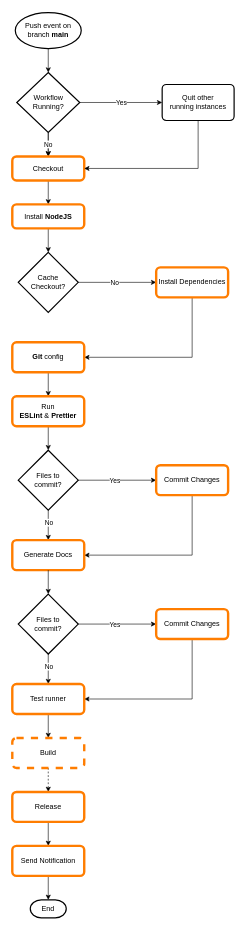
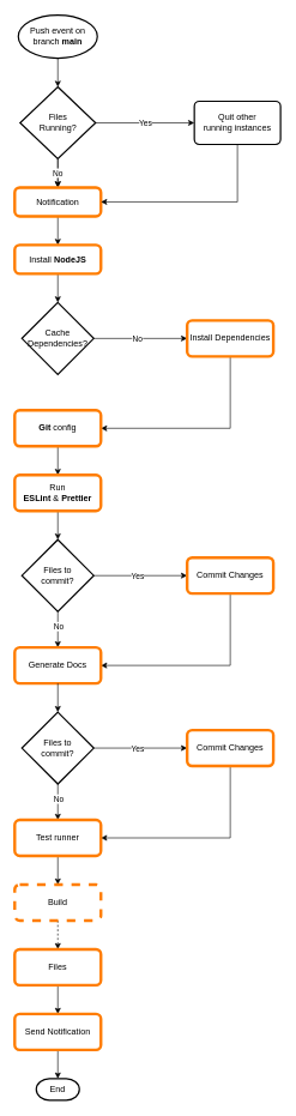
  <mxCell id="0" />
  <mxCell id="1" parent="0" />
  <mxCell id="2" style="edgeStyle=orthogonalEdgeStyle;rounded=0;orthogonalLoop=1;jettySize=auto;html=1;exitX=0.5;exitY=1;exitDx=0;exitDy=0;exitPerimeter=0;" edge="1" parent="1" source="10" target="7"><mxGeometry relative="1" as="geometry"><mxPoint x="140" y="80" as="sourcePoint" /></mxGeometry></mxCell>
  <mxCell id="3" style="edgeStyle=orthogonalEdgeStyle;rounded=0;orthogonalLoop=1;jettySize=auto;html=1;entryX=0;entryY=0.5;entryDx=0;entryDy=0;" edge="1" parent="1" source="7" target="48"><mxGeometry relative="1" as="geometry"><mxPoint x="270" y="170" as="targetPoint" /></mxGeometry></mxCell>
  <mxCell id="4" value="Yes" style="edgeLabel;html=1;align=center;verticalAlign=middle;resizable=0;points=[];" vertex="1" connectable="0" parent="3"><mxGeometry x="0.139" y="3" relative="1" as="geometry"><mxPoint x="-9" y="3" as="offset" /></mxGeometry></mxCell>
  <mxCell id="5" value="" style="edgeStyle=orthogonalEdgeStyle;rounded=0;orthogonalLoop=1;jettySize=auto;html=1;entryX=0.5;entryY=0;entryDx=0;entryDy=0;" edge="1" parent="1" source="7" target="9"><mxGeometry relative="1" as="geometry"><mxPoint x="140" y="320" as="targetPoint" /></mxGeometry></mxCell>
  <mxCell id="6" value="No" style="edgeStyle=orthogonalEdgeStyle;rounded=0;orthogonalLoop=1;jettySize=auto;html=1;" edge="1" parent="1" source="7" target="9"><mxGeometry relative="1" as="geometry"><mxPoint as="offset" /></mxGeometry></mxCell>
- <mxCell id="7" value="Workflow&lt;br&gt;Running?" style="strokeWidth=2;html=1;shape=mxgraph.flowchart.decision;whiteSpace=wrap;" vertex="1" parent="1"><mxGeometry x="27.5" y="120" width="105" height="100" as="geometry" /></mxCell>
+ <mxCell id="7" value="Files&lt;br&gt;Running?" style="strokeWidth=2;html=1;shape=mxgraph.flowchart.decision;whiteSpace=wrap;" vertex="1" parent="1"><mxGeometry x="27.5" y="120" width="105" height="100" as="geometry" /></mxCell>
  <mxCell id="8" style="edgeStyle=orthogonalEdgeStyle;rounded=0;orthogonalLoop=1;jettySize=auto;html=1;exitX=0.5;exitY=1;exitDx=0;exitDy=0;entryX=0.5;entryY=0;entryDx=0;entryDy=0;" edge="1" parent="1" source="9" target="12"><mxGeometry relative="1" as="geometry" /></mxCell>
- <mxCell id="9" value="Checkout" style="rounded=1;whiteSpace=wrap;html=1;absoluteArcSize=1;arcSize=14;strokeWidth=4;strokeColor=#ff7d00;" vertex="1" parent="1"><mxGeometry x="20" y="260" width="120" height="40" as="geometry" /></mxCell>
+ <mxCell id="9" value="Notification" style="rounded=1;whiteSpace=wrap;html=1;absoluteArcSize=1;arcSize=14;strokeWidth=4;strokeColor=#ff7d00;" vertex="1" parent="1"><mxGeometry x="20" y="260" width="120" height="40" as="geometry" /></mxCell>
  <mxCell id="10" value="Push event on branch &lt;b&gt;main&lt;/b&gt;" style="strokeWidth=2;html=1;shape=mxgraph.flowchart.start_1;whiteSpace=wrap;" vertex="1" parent="1"><mxGeometry x="25" width="110" height="60" as="geometry" y="20" /></mxCell>
  <mxCell id="11" style="edgeStyle=orthogonalEdgeStyle;rounded=0;orthogonalLoop=1;jettySize=auto;html=1;exitX=0.5;exitY=1;exitDx=0;exitDy=0;" edge="1" parent="1" source="12" target="15"><mxGeometry relative="1" as="geometry"><mxPoint x="80" y="420" as="targetPoint" /></mxGeometry></mxCell>
  <mxCell id="12" value="Install &lt;b&gt;NodeJS&lt;/b&gt;" style="rounded=1;whiteSpace=wrap;html=1;absoluteArcSize=1;arcSize=14;strokeWidth=4;strokeColor=#ff7d00;" vertex="1" parent="1"><mxGeometry x="20" y="340" width="120" height="40" as="geometry" /></mxCell>
  <mxCell id="13" style="edgeStyle=orthogonalEdgeStyle;rounded=0;orthogonalLoop=1;jettySize=auto;html=1;exitX=1;exitY=0.5;exitDx=0;exitDy=0;exitPerimeter=0;entryX=0;entryY=0.5;entryDx=0;entryDy=0;" edge="1" parent="1" source="15" target="17"><mxGeometry relative="1" as="geometry" /></mxCell>
  <mxCell id="14" value="No" style="edgeLabel;html=1;align=center;verticalAlign=middle;resizable=0;points=[];" vertex="1" connectable="0" parent="13"><mxGeometry x="-0.139" relative="1" as="geometry"><mxPoint x="4" as="offset" /></mxGeometry></mxCell>
- <mxCell id="15" value="Cache&lt;br&gt;Checkout?" style="strokeWidth=2;html=1;shape=mxgraph.flowchart.decision;whiteSpace=wrap;" vertex="1" parent="1"><mxGeometry x="30" y="420" width="100" height="100" as="geometry" /></mxCell>
+ <mxCell id="15" value="Cache&lt;br&gt;Dependencies?" style="strokeWidth=2;html=1;shape=mxgraph.flowchart.decision;whiteSpace=wrap;" vertex="1" parent="1"><mxGeometry x="30" y="420" width="100" height="100" as="geometry" /></mxCell>
  <mxCell id="16" style="edgeStyle=orthogonalEdgeStyle;rounded=0;orthogonalLoop=1;jettySize=auto;html=1;exitX=0.5;exitY=1;exitDx=0;exitDy=0;entryX=1;entryY=0.5;entryDx=0;entryDy=0;" edge="1" parent="1" source="17" target="19"><mxGeometry relative="1" as="geometry" /></mxCell>
  <mxCell id="17" value="Install Dependencies" style="rounded=1;whiteSpace=wrap;html=1;absoluteArcSize=1;arcSize=14;strokeWidth=4;strokeColor=#ff7d00;" vertex="1" parent="1"><mxGeometry x="260" y="445" width="120" height="50" as="geometry" /></mxCell>
  <mxCell id="18" style="edgeStyle=orthogonalEdgeStyle;rounded=0;orthogonalLoop=1;jettySize=auto;html=1;exitX=0.5;exitY=1;exitDx=0;exitDy=0;entryX=0.5;entryY=0;entryDx=0;entryDy=0;" edge="1" parent="1" source="19" target="21"><mxGeometry relative="1" as="geometry" /></mxCell>
  <mxCell id="19" value="&lt;b&gt;Git &lt;/b&gt;config" style="rounded=1;whiteSpace=wrap;html=1;absoluteArcSize=1;arcSize=14;strokeWidth=4;strokeColor=#ff7d00;" vertex="1" parent="1"><mxGeometry x="20" y="570" width="120" height="50" as="geometry" /></mxCell>
  <mxCell id="20" style="edgeStyle=orthogonalEdgeStyle;rounded=0;orthogonalLoop=1;jettySize=auto;html=1;exitX=0.5;exitY=1;exitDx=0;exitDy=0;entryX=0.5;entryY=0;entryDx=0;entryDy=0;entryPerimeter=0;" edge="1" parent="1" source="21" target="26"><mxGeometry relative="1" as="geometry" /></mxCell>
  <mxCell id="21" value="Run &lt;br&gt;&lt;b&gt;ESLint &lt;/b&gt;&amp;amp;&lt;b&gt; Prettier&lt;/b&gt;" style="rounded=1;whiteSpace=wrap;html=1;absoluteArcSize=1;arcSize=14;strokeWidth=4;strokeColor=#ff7d00;" vertex="1" parent="1"><mxGeometry x="20" y="660" width="120" height="50" as="geometry" /></mxCell>
  <mxCell id="22" style="edgeStyle=orthogonalEdgeStyle;rounded=0;orthogonalLoop=1;jettySize=auto;html=1;exitX=1;exitY=0.5;exitDx=0;exitDy=0;exitPerimeter=0;entryX=0;entryY=0.5;entryDx=0;entryDy=0;" edge="1" parent="1" source="26" target="28"><mxGeometry relative="1" as="geometry" /></mxCell>
  <mxCell id="23" value="Yes" style="edgeLabel;html=1;align=center;verticalAlign=middle;resizable=0;points=[];" vertex="1" connectable="0" parent="22"><mxGeometry x="0.2" y="1" relative="1" as="geometry"><mxPoint x="-18" y="1" as="offset" /></mxGeometry></mxCell>
  <mxCell id="24" style="edgeStyle=orthogonalEdgeStyle;rounded=0;orthogonalLoop=1;jettySize=auto;html=1;exitX=0.5;exitY=1;exitDx=0;exitDy=0;exitPerimeter=0;entryX=0.5;entryY=0;entryDx=0;entryDy=0;" edge="1" parent="1" source="26" target="29"><mxGeometry relative="1" as="geometry" /></mxCell>
  <mxCell id="25" value="No" style="edgeLabel;html=1;align=center;verticalAlign=middle;resizable=0;points=[];" vertex="1" connectable="0" parent="24"><mxGeometry x="-0.54" y="-4" relative="1" as="geometry"><mxPoint x="4" y="8" as="offset" /></mxGeometry></mxCell>
  <mxCell id="26" value="Files to&lt;br&gt;commit?" style="strokeWidth=2;html=1;shape=mxgraph.flowchart.decision;whiteSpace=wrap;" vertex="1" parent="1"><mxGeometry x="30" y="750" width="100" height="100" as="geometry" /></mxCell>
  <mxCell id="27" style="edgeStyle=orthogonalEdgeStyle;rounded=0;orthogonalLoop=1;jettySize=auto;html=1;exitX=0.5;exitY=1;exitDx=0;exitDy=0;entryX=1;entryY=0.5;entryDx=0;entryDy=0;" edge="1" parent="1" source="28" target="29"><mxGeometry relative="1" as="geometry" /></mxCell>
  <mxCell id="28" value="Commit Changes" style="rounded=1;whiteSpace=wrap;html=1;absoluteArcSize=1;arcSize=14;strokeWidth=4;strokeColor=#ff7d00;" vertex="1" parent="1"><mxGeometry x="260" y="775" width="120" height="50" as="geometry" /></mxCell>
  <mxCell id="29" value="Generate Docs" style="rounded=1;whiteSpace=wrap;html=1;absoluteArcSize=1;arcSize=14;strokeWidth=4;strokeColor=#ff7d00;" vertex="1" parent="1"><mxGeometry x="20" y="900" width="120" height="50" as="geometry" /></mxCell>
  <mxCell id="30" style="edgeStyle=orthogonalEdgeStyle;rounded=0;orthogonalLoop=1;jettySize=auto;html=1;entryX=0.5;entryY=0;entryDx=0;entryDy=0;entryPerimeter=0;exitX=0.5;exitY=1;exitDx=0;exitDy=0;" edge="1" parent="1" target="35" source="29"><mxGeometry relative="1" as="geometry"><mxPoint x="200" y="990" as="sourcePoint" /></mxGeometry></mxCell>
  <mxCell id="31" style="edgeStyle=orthogonalEdgeStyle;rounded=0;orthogonalLoop=1;jettySize=auto;html=1;exitX=1;exitY=0.5;exitDx=0;exitDy=0;exitPerimeter=0;entryX=0;entryY=0.5;entryDx=0;entryDy=0;" edge="1" parent="1" source="35" target="37"><mxGeometry relative="1" as="geometry" /></mxCell>
  <mxCell id="32" value="Yes" style="edgeLabel;html=1;align=center;verticalAlign=middle;resizable=0;points=[];" vertex="1" connectable="0" parent="31"><mxGeometry x="0.2" y="1" relative="1" as="geometry"><mxPoint x="-18" y="1" as="offset" /></mxGeometry></mxCell>
  <mxCell id="33" style="edgeStyle=orthogonalEdgeStyle;rounded=0;orthogonalLoop=1;jettySize=auto;html=1;exitX=0.5;exitY=1;exitDx=0;exitDy=0;exitPerimeter=0;entryX=0.5;entryY=0;entryDx=0;entryDy=0;" edge="1" parent="1" source="35" target="39"><mxGeometry relative="1" as="geometry" /></mxCell>
  <mxCell id="34" value="No" style="edgeLabel;html=1;align=center;verticalAlign=middle;resizable=0;points=[];" vertex="1" connectable="0" parent="33"><mxGeometry x="-0.54" y="-4" relative="1" as="geometry"><mxPoint x="4" y="8" as="offset" /></mxGeometry></mxCell>
  <mxCell id="35" value="Files to&lt;br&gt;commit?" style="strokeWidth=2;html=1;shape=mxgraph.flowchart.decision;whiteSpace=wrap;" vertex="1" parent="1"><mxGeometry x="30" y="990" width="100" height="100" as="geometry" /></mxCell>
  <mxCell id="36" style="edgeStyle=orthogonalEdgeStyle;rounded=0;orthogonalLoop=1;jettySize=auto;html=1;exitX=0.5;exitY=1;exitDx=0;exitDy=0;entryX=1;entryY=0.5;entryDx=0;entryDy=0;" edge="1" parent="1" source="37" target="39"><mxGeometry relative="1" as="geometry" /></mxCell>
  <mxCell id="37" value="Commit Changes" style="rounded=1;whiteSpace=wrap;html=1;absoluteArcSize=1;arcSize=14;strokeWidth=4;strokeColor=#ff7d00;" vertex="1" parent="1"><mxGeometry x="260" y="1015" width="120" height="50" as="geometry" /></mxCell>
  <mxCell id="38" style="edgeStyle=orthogonalEdgeStyle;rounded=0;orthogonalLoop=1;jettySize=auto;html=1;exitX=0.5;exitY=1;exitDx=0;exitDy=0;entryX=0.5;entryY=0;entryDx=0;entryDy=0;" edge="1" parent="1" source="39" target="41"><mxGeometry relative="1" as="geometry" /></mxCell>
  <mxCell id="39" value="Test runner" style="rounded=1;whiteSpace=wrap;html=1;absoluteArcSize=1;arcSize=14;strokeWidth=4;strokeColor=#ff7d00;" vertex="1" parent="1"><mxGeometry x="20" y="1140" width="120" height="50" as="geometry" /></mxCell>
  <mxCell id="40" style="edgeStyle=orthogonalEdgeStyle;rounded=0;orthogonalLoop=1;jettySize=auto;html=1;exitX=0.5;exitY=1;exitDx=0;exitDy=0;entryX=0.5;entryY=0;entryDx=0;entryDy=0;dashed=1;" edge="1" parent="1" source="41" target="43"><mxGeometry relative="1" as="geometry" /></mxCell>
  <mxCell id="41" value="Build" style="rounded=1;whiteSpace=wrap;html=1;absoluteArcSize=1;arcSize=14;strokeWidth=4;strokeColor=#ff7d00;dashed=1;" vertex="1" parent="1"><mxGeometry x="20" y="1230" width="120" height="50" as="geometry" /></mxCell>
  <mxCell id="42" style="edgeStyle=orthogonalEdgeStyle;rounded=0;orthogonalLoop=1;jettySize=auto;html=1;exitX=0.5;exitY=1;exitDx=0;exitDy=0;entryX=0.5;entryY=0;entryDx=0;entryDy=0;" edge="1" parent="1" source="43" target="45"><mxGeometry relative="1" as="geometry" /></mxCell>
- <mxCell id="43" value="Release" style="rounded=1;whiteSpace=wrap;html=1;absoluteArcSize=1;arcSize=14;strokeWidth=4;strokeColor=#ff7d00;" vertex="1" parent="1"><mxGeometry x="20" y="1320" width="120" height="50" as="geometry" /></mxCell>
+ <mxCell id="43" value="Files" style="rounded=1;whiteSpace=wrap;html=1;absoluteArcSize=1;arcSize=14;strokeWidth=4;strokeColor=#ff7d00;" vertex="1" parent="1"><mxGeometry x="20" y="1320" width="120" height="50" as="geometry" /></mxCell>
  <mxCell id="44" style="edgeStyle=orthogonalEdgeStyle;rounded=0;orthogonalLoop=1;jettySize=auto;html=1;exitX=0.5;exitY=1;exitDx=0;exitDy=0;entryX=0.5;entryY=0;entryDx=0;entryDy=0;entryPerimeter=0;" edge="1" parent="1" source="45" target="46"><mxGeometry relative="1" as="geometry" /></mxCell>
  <mxCell id="45" value="Send Notification" style="rounded=1;whiteSpace=wrap;html=1;absoluteArcSize=1;arcSize=14;strokeWidth=4;strokeColor=#ff7d00;" vertex="1" parent="1"><mxGeometry x="20" y="1410" width="120" height="50" as="geometry" /></mxCell>
  <mxCell id="46" value="End" style="strokeWidth=2;html=1;shape=mxgraph.flowchart.terminator;whiteSpace=wrap;" vertex="1" parent="1"><mxGeometry x="50" y="1500" width="60" height="30" as="geometry" /></mxCell>
  <mxCell id="47" style="edgeStyle=orthogonalEdgeStyle;rounded=0;orthogonalLoop=1;jettySize=auto;html=1;exitX=0.5;exitY=1;exitDx=0;exitDy=0;entryX=1;entryY=0.5;entryDx=0;entryDy=0;" edge="1" parent="1" source="48" target="9"><mxGeometry relative="1" as="geometry" /></mxCell>
  <mxCell id="48" value="Quit other&lt;br&gt;running instances" style="rounded=1;whiteSpace=wrap;html=1;absoluteArcSize=1;arcSize=14;strokeWidth=2;" vertex="1" parent="1"><mxGeometry x="270" y="140" width="120" height="60" as="geometry" /></mxCell>
